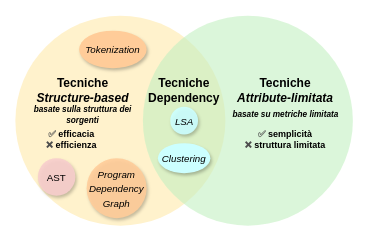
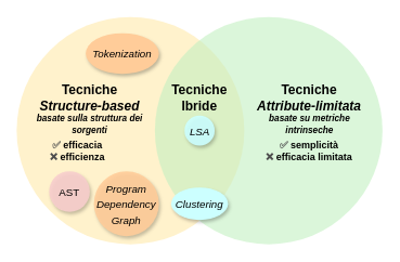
  <mxCell id="0" />
  <mxCell id="1" parent="0" />
  <mxCell id="2" value="" style="ellipse;whiteSpace=wrap;html=1;aspect=fixed;fillColor=#fff2cc;strokeColor=none;shadow=0;sketch=0;" vertex="1" parent="1"><mxGeometry x="20" y="20" width="280" height="280" as="geometry" /></mxCell>
  <mxCell id="3" value="" style="ellipse;whiteSpace=wrap;html=1;aspect=fixed;fillColor=#C4F0C2;strokeColor=none;shadow=0;opacity=60;" vertex="1" parent="1"><mxGeometry x="190" y="20" width="280" height="280" as="geometry" /></mxCell>
  <mxCell id="4" value="&lt;b&gt;&lt;font style=&quot;font-size: 16px;&quot;&gt;Tecniche&lt;br&gt;&lt;i&gt;Structure-based&lt;/i&gt;&lt;br&gt;&lt;/font&gt;&lt;/b&gt;" style="text;html=1;strokeColor=none;fillColor=none;align=center;verticalAlign=middle;whiteSpace=wrap;rounded=0;opacity=90;" vertex="1" parent="1"><mxGeometry x="40" y="90" width="140" height="60" as="geometry" /></mxCell>
  <mxCell id="5" value="&lt;b&gt;&lt;font style=&quot;font-size: 16px;&quot;&gt;Tecniche&lt;br&gt;&lt;i&gt;Attribute-limitata&lt;/i&gt;&lt;br&gt;&lt;/font&gt;&lt;/b&gt;" style="text;html=1;strokeColor=none;fillColor=none;align=center;verticalAlign=middle;whiteSpace=wrap;rounded=0;opacity=90;" vertex="1" parent="1"><mxGeometry x="315" y="90" width="130" height="60" as="geometry" /></mxCell>
- <mxCell id="6" value="&lt;font style=&quot;font-size: 13px;&quot;&gt;AST&lt;/font&gt;" style="ellipse;whiteSpace=wrap;html=1;aspect=fixed;fontSize=16;opacity=90;fillColor=#f8cecc;strokeColor=none;shadow=1;" vertex="1" parent="1"><mxGeometry x="50" y="210" width="50" height="50" as="geometry" /></mxCell>
+ <mxCell id="6" value="&lt;font style=&quot;font-size: 13px;&quot;&gt;AST&lt;/font&gt;" style="ellipse;whiteSpace=wrap;html=1;aspect=fixed;fontSize=16;opacity=90;fillColor=#f8cecc;strokeColor=none;shadow=1;" vertex="1" parent="1"><mxGeometry x="60" y="210" width="50" height="50" as="geometry" /></mxCell>
  <mxCell id="7" value="&lt;font style=&quot;font-size: 13px;&quot;&gt;&lt;i&gt;Program&lt;br&gt;Dependency&lt;br&gt;Graph&lt;br&gt;&lt;/i&gt;&lt;/font&gt;" style="ellipse;whiteSpace=wrap;html=1;aspect=fixed;fontSize=16;strokeColor=none;fillColor=#FFCC99;opacity=90;shadow=1;" vertex="1" parent="1"><mxGeometry x="115" y="210" width="80" height="80" as="geometry" /></mxCell>
  <mxCell id="8" value="&lt;i style=&quot;&quot;&gt;Tokenization&lt;/i&gt;" style="ellipse;whiteSpace=wrap;html=1;fontSize=13;strokeColor=none;fillColor=#ffcc99;sketch=0;shadow=1;" vertex="1" parent="1"><mxGeometry x="105" y="40" width="90" height="50" as="geometry" /></mxCell>
- <mxCell id="9" value="&lt;b&gt;&lt;font style=&quot;font-size: 16px;&quot;&gt;Tecniche&lt;br&gt;Dependency&lt;br&gt;&lt;/font&gt;&lt;/b&gt;" style="text;html=1;strokeColor=none;fillColor=none;align=center;verticalAlign=middle;whiteSpace=wrap;rounded=0;opacity=90;" vertex="1" parent="1"><mxGeometry x="200" y="90" width="90" height="60" as="geometry" /></mxCell>
+ <mxCell id="9" value="&lt;b&gt;&lt;font style=&quot;font-size: 16px;&quot;&gt;Tecniche&lt;br&gt;Ibride&lt;br&gt;&lt;/font&gt;&lt;/b&gt;" style="text;html=1;strokeColor=none;fillColor=none;align=center;verticalAlign=middle;whiteSpace=wrap;rounded=0;opacity=90;" vertex="1" parent="1"><mxGeometry x="200" y="90" width="90" height="60" as="geometry" /></mxCell>
  <mxCell id="10" value="&lt;font style=&quot;font-size: 13px;&quot;&gt;&lt;i&gt;LSA&lt;/i&gt;&lt;/font&gt;" style="ellipse;whiteSpace=wrap;html=1;aspect=fixed;fontSize=16;opacity=90;fillColor=#CCFFFF;strokeColor=none;shadow=1;" vertex="1" parent="1"><mxGeometry x="226.5" y="141.5" width="37" height="37" as="geometry" /></mxCell>
- <mxCell id="11" value="&lt;i style=&quot;&quot;&gt;Clustering&lt;/i&gt;" style="ellipse;whiteSpace=wrap;html=1;fontSize=13;strokeColor=none;fillColor=#CCFFFF;gradientColor=none;shadow=1;" vertex="1" parent="1"><mxGeometry x="210" y="190" width="70" height="40" as="geometry" /></mxCell>
- <mxCell id="12" value="&lt;b&gt;&lt;font style=&quot;&quot;&gt;&lt;i style=&quot;&quot;&gt;&lt;font style=&quot;font-size: 11px;&quot;&gt;basate su metriche limitata&lt;/font&gt;&lt;br&gt;&lt;/i&gt;&lt;/font&gt;&lt;/b&gt;" style="text;html=1;strokeColor=none;fillColor=none;align=center;verticalAlign=middle;whiteSpace=wrap;rounded=0;opacity=90;" vertex="1" parent="1"><mxGeometry x="302.5" y="141.5" width="155" height="20" as="geometry" /></mxCell>
+ <mxCell id="11" value="&lt;i style=&quot;&quot;&gt;Clustering&lt;/i&gt;" style="ellipse;whiteSpace=wrap;html=1;fontSize=13;strokeColor=none;fillColor=#CCFFFF;gradientColor=none;shadow=1;" vertex="1" parent="1"><mxGeometry x="210" y="230" width="70" height="40" as="geometry" /></mxCell>
+ <mxCell id="12" value="&lt;b&gt;&lt;font style=&quot;&quot;&gt;&lt;i style=&quot;&quot;&gt;&lt;font style=&quot;font-size: 11px;&quot;&gt;basate su metriche intrinseche&lt;/font&gt;&lt;br&gt;&lt;/i&gt;&lt;/font&gt;&lt;/b&gt;" style="text;html=1;strokeColor=none;fillColor=none;align=center;verticalAlign=middle;whiteSpace=wrap;rounded=0;opacity=90;" vertex="1" parent="1"><mxGeometry x="302.5" y="141.5" width="155" height="20" as="geometry" /></mxCell>
  <mxCell id="13" value="&lt;b&gt;&lt;font style=&quot;&quot;&gt;&lt;i style=&quot;&quot;&gt;&lt;font style=&quot;font-size: 11px;&quot;&gt;basate sulla struttura dei sorgenti&lt;/font&gt;&lt;br&gt;&lt;/i&gt;&lt;/font&gt;&lt;/b&gt;" style="text;html=1;strokeColor=none;fillColor=none;align=center;verticalAlign=middle;whiteSpace=wrap;rounded=0;opacity=90;" vertex="1" parent="1"><mxGeometry x="25" y="141.5" width="170" height="20" as="geometry" /></mxCell>
- <mxCell id="14" value="&lt;div style=&quot;font-size: 12px;&quot;&gt;&lt;font style=&quot;font-size: 12px;&quot;&gt;&lt;b&gt;✅ &lt;font color=&quot;#000000&quot;&gt;semplicità&lt;/font&gt;&lt;/b&gt;&lt;/font&gt;&lt;/div&gt;&lt;div style=&quot;font-size: 12px;&quot;&gt;&lt;font style=&quot;font-size: 12px;&quot;&gt;&lt;b&gt;❌ &lt;font color=&quot;#000000&quot;&gt;struttura limitata&lt;/font&gt;&lt;/b&gt;&lt;/font&gt;&lt;/div&gt;" style="text;html=1;strokeColor=none;fillColor=none;align=center;verticalAlign=middle;whiteSpace=wrap;rounded=0;shadow=1;sketch=0;fontSize=10;fontColor=#4D4D4D;opacity=60;" vertex="1" parent="1"><mxGeometry x="315" y="170" width="130" height="30" as="geometry" /></mxCell>
+ <mxCell id="14" value="&lt;div style=&quot;font-size: 12px;&quot;&gt;&lt;font style=&quot;font-size: 12px;&quot;&gt;&lt;b&gt;✅ &lt;font color=&quot;#000000&quot;&gt;semplicità&lt;/font&gt;&lt;/b&gt;&lt;/font&gt;&lt;/div&gt;&lt;div style=&quot;font-size: 12px;&quot;&gt;&lt;font style=&quot;font-size: 12px;&quot;&gt;&lt;b&gt;❌ &lt;font color=&quot;#000000&quot;&gt;efficacia limitata&lt;/font&gt;&lt;/b&gt;&lt;/font&gt;&lt;/div&gt;" style="text;html=1;strokeColor=none;fillColor=none;align=center;verticalAlign=middle;whiteSpace=wrap;rounded=0;shadow=1;sketch=0;fontSize=10;fontColor=#4D4D4D;opacity=60;" vertex="1" parent="1"><mxGeometry x="315" y="170" width="130" height="30" as="geometry" /></mxCell>
  <mxCell id="15" value="&lt;div style=&quot;font-size: 12px;&quot;&gt;&lt;font style=&quot;font-size: 12px;&quot;&gt;&lt;b&gt;✅ &lt;font color=&quot;#000000&quot;&gt;efficacia&lt;/font&gt;&lt;/b&gt;&lt;/font&gt;&lt;/div&gt;&lt;div style=&quot;font-size: 12px;&quot;&gt;&lt;font style=&quot;font-size: 12px;&quot;&gt;&lt;b&gt;❌ &lt;font color=&quot;#000000&quot;&gt;efficienza&lt;/font&gt;&lt;/b&gt;&lt;/font&gt;&lt;/div&gt;" style="text;html=1;strokeColor=none;fillColor=none;align=center;verticalAlign=middle;whiteSpace=wrap;rounded=0;shadow=1;sketch=0;fontSize=10;fontColor=#4D4D4D;opacity=60;" vertex="1" parent="1"><mxGeometry x="30" y="170" width="130" height="30" as="geometry" /></mxCell>
